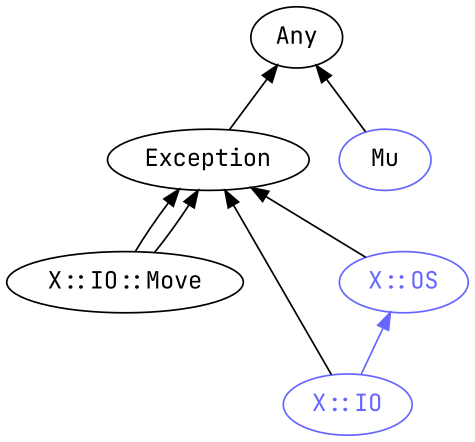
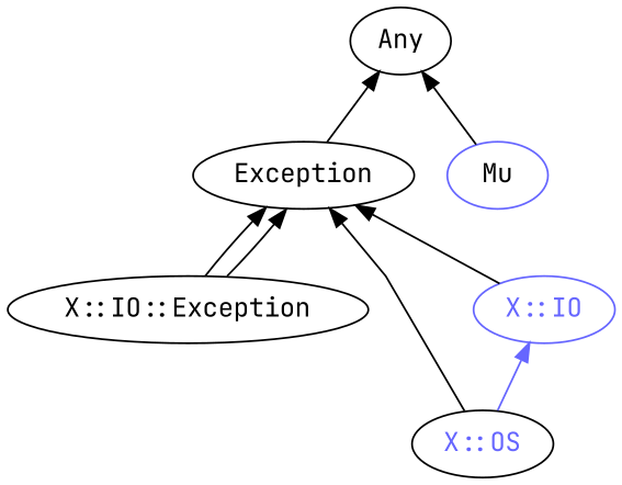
  digraph {
    fontname="JetBrains Mono"
    rankdir=BT
    splines=polyline
    node [color="#000000" fontcolor="#000000" fontname="JetBrains Mono"]
    edge [color="#000000" fontname="JetBrains Mono"]
-   "X::IO::Move"
+   "X::IO::Move" [label="X::IO::Exception"]
    Exception
    Any
    "X::IO" [color="#6666FF" fontcolor="#6666FF"]
-   "X::OS" [color="#6666FF" fontcolor="#6666FF"]
+   "X::OS" [fontcolor="#6666FF"]
    Mu [color="#6666FF"]
    "X::IO::Move" -> Exception
    "X::IO::Move" -> Exception
    Exception -> Any
    "X::IO" -> Exception
-   "X::IO" -> "X::OS" [color="#6666FF"]
+   "X::OS" -> "X::IO" [color="#6666FF"]
    "X::OS" -> Exception
    Mu -> Any
  }
